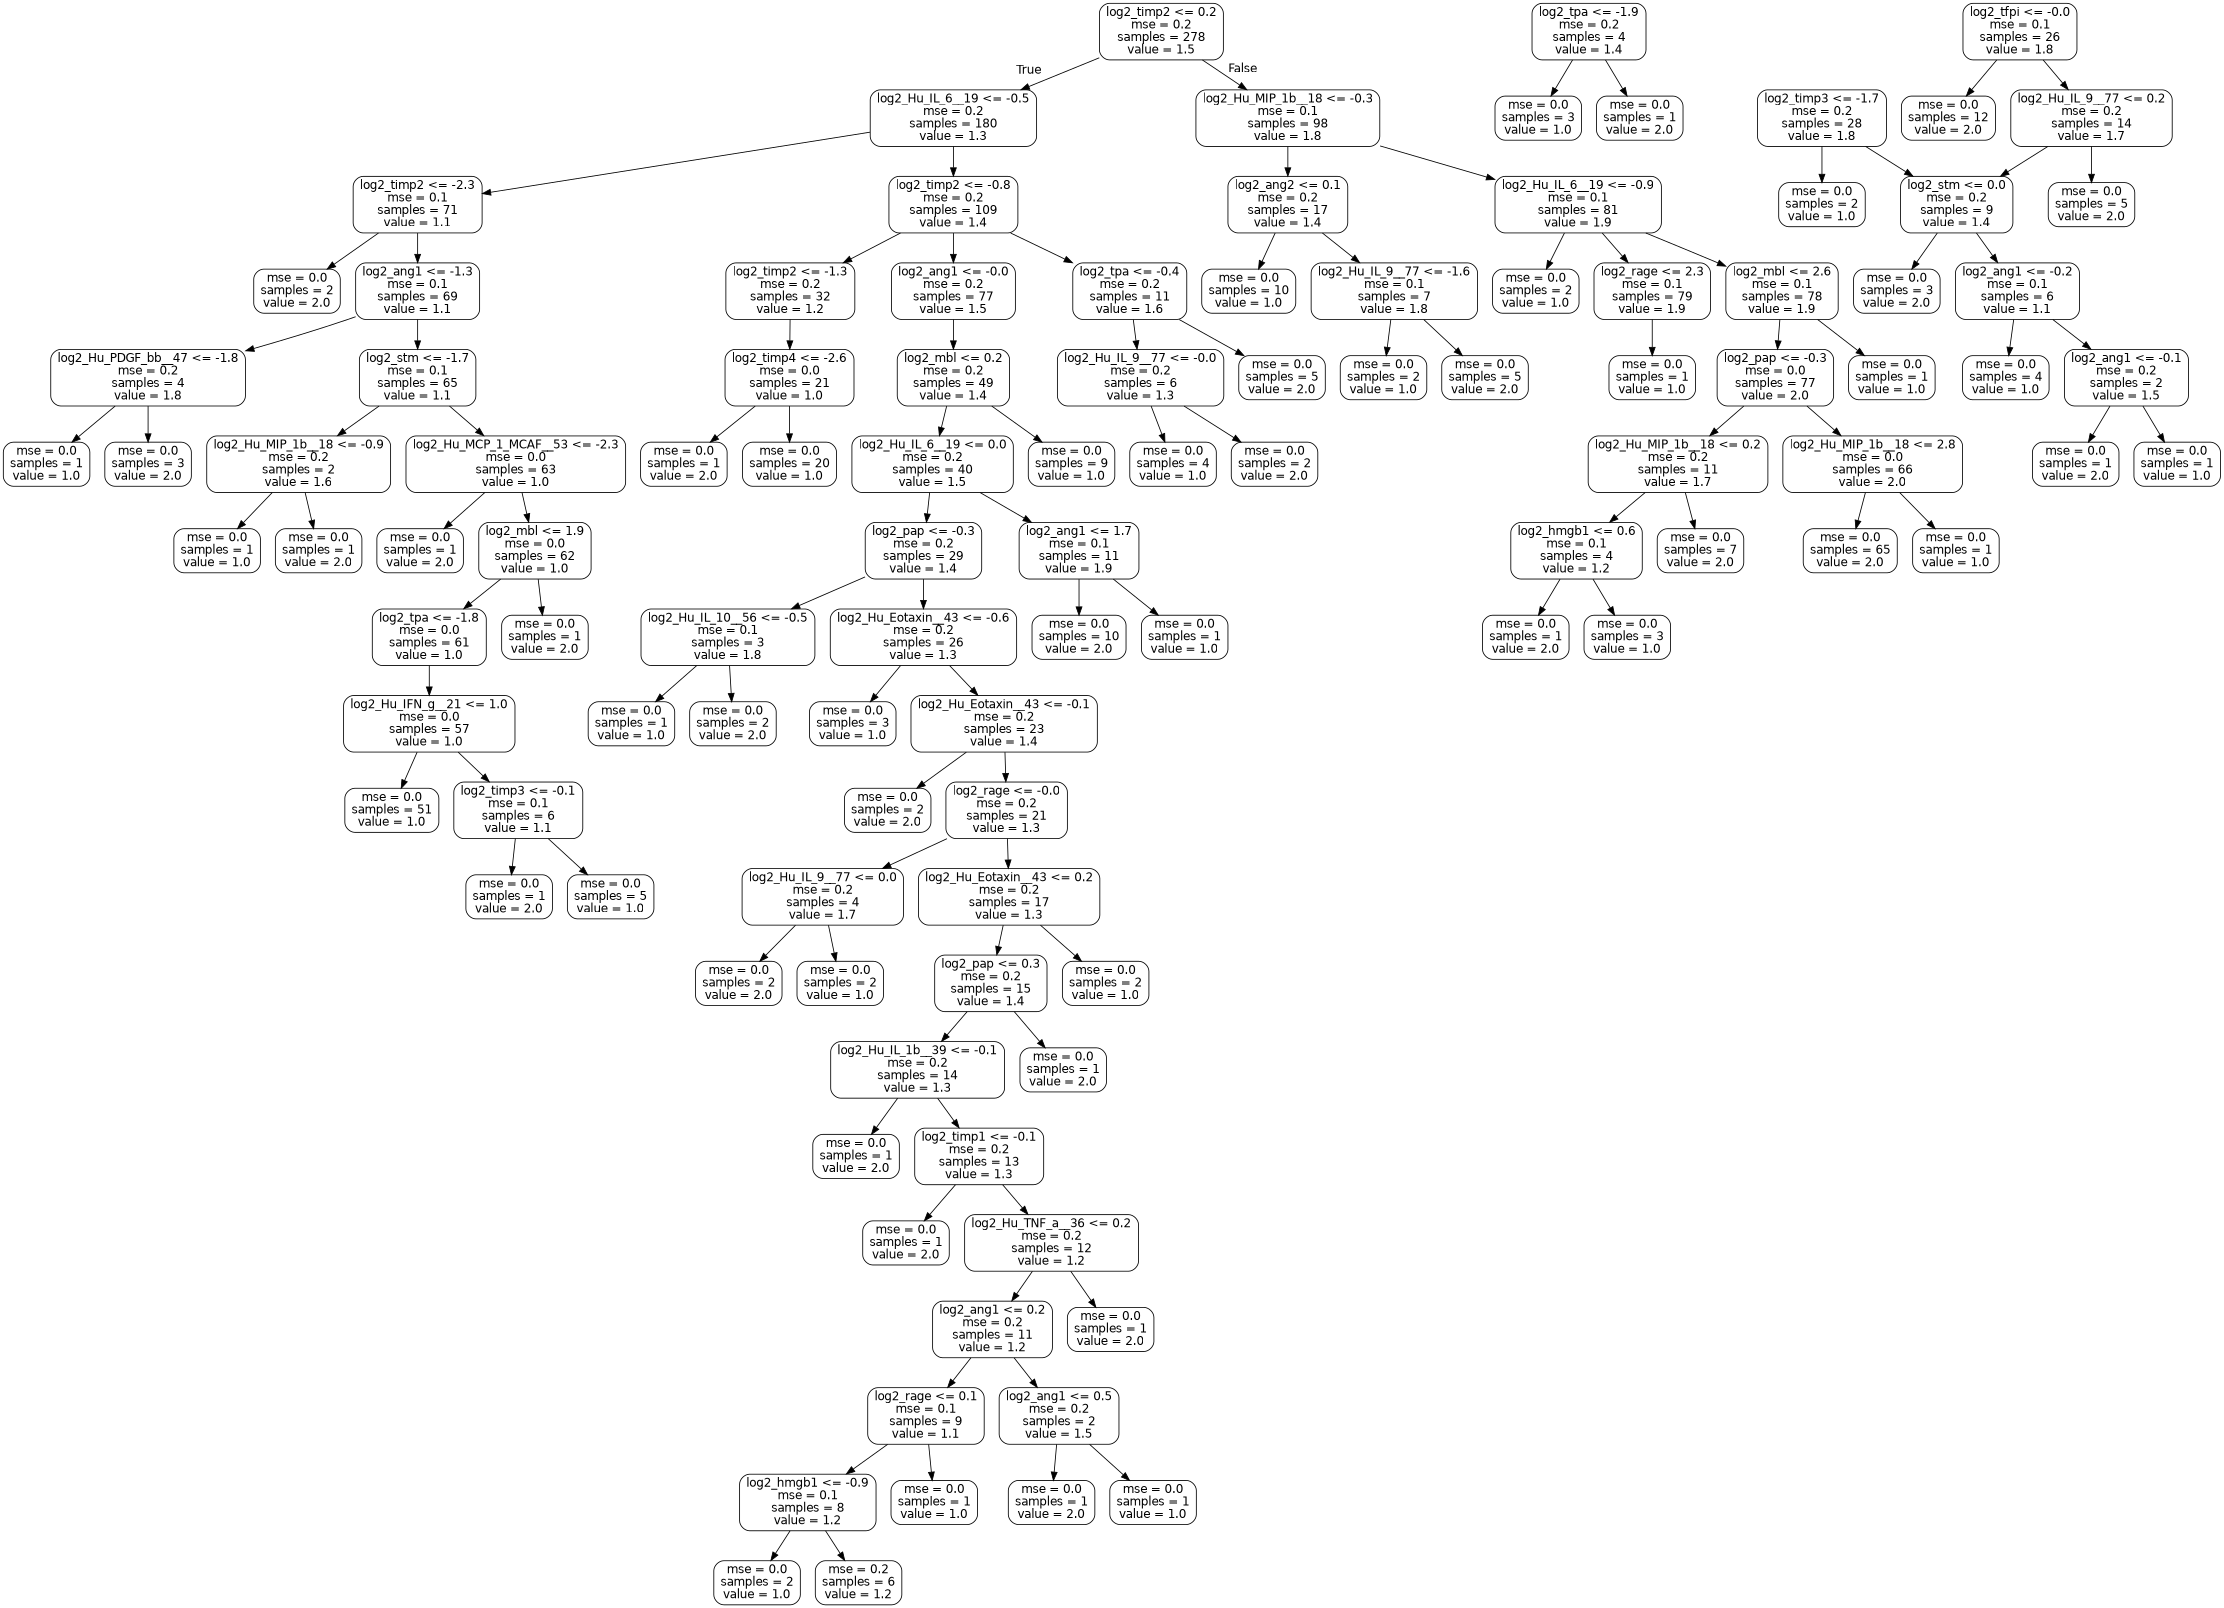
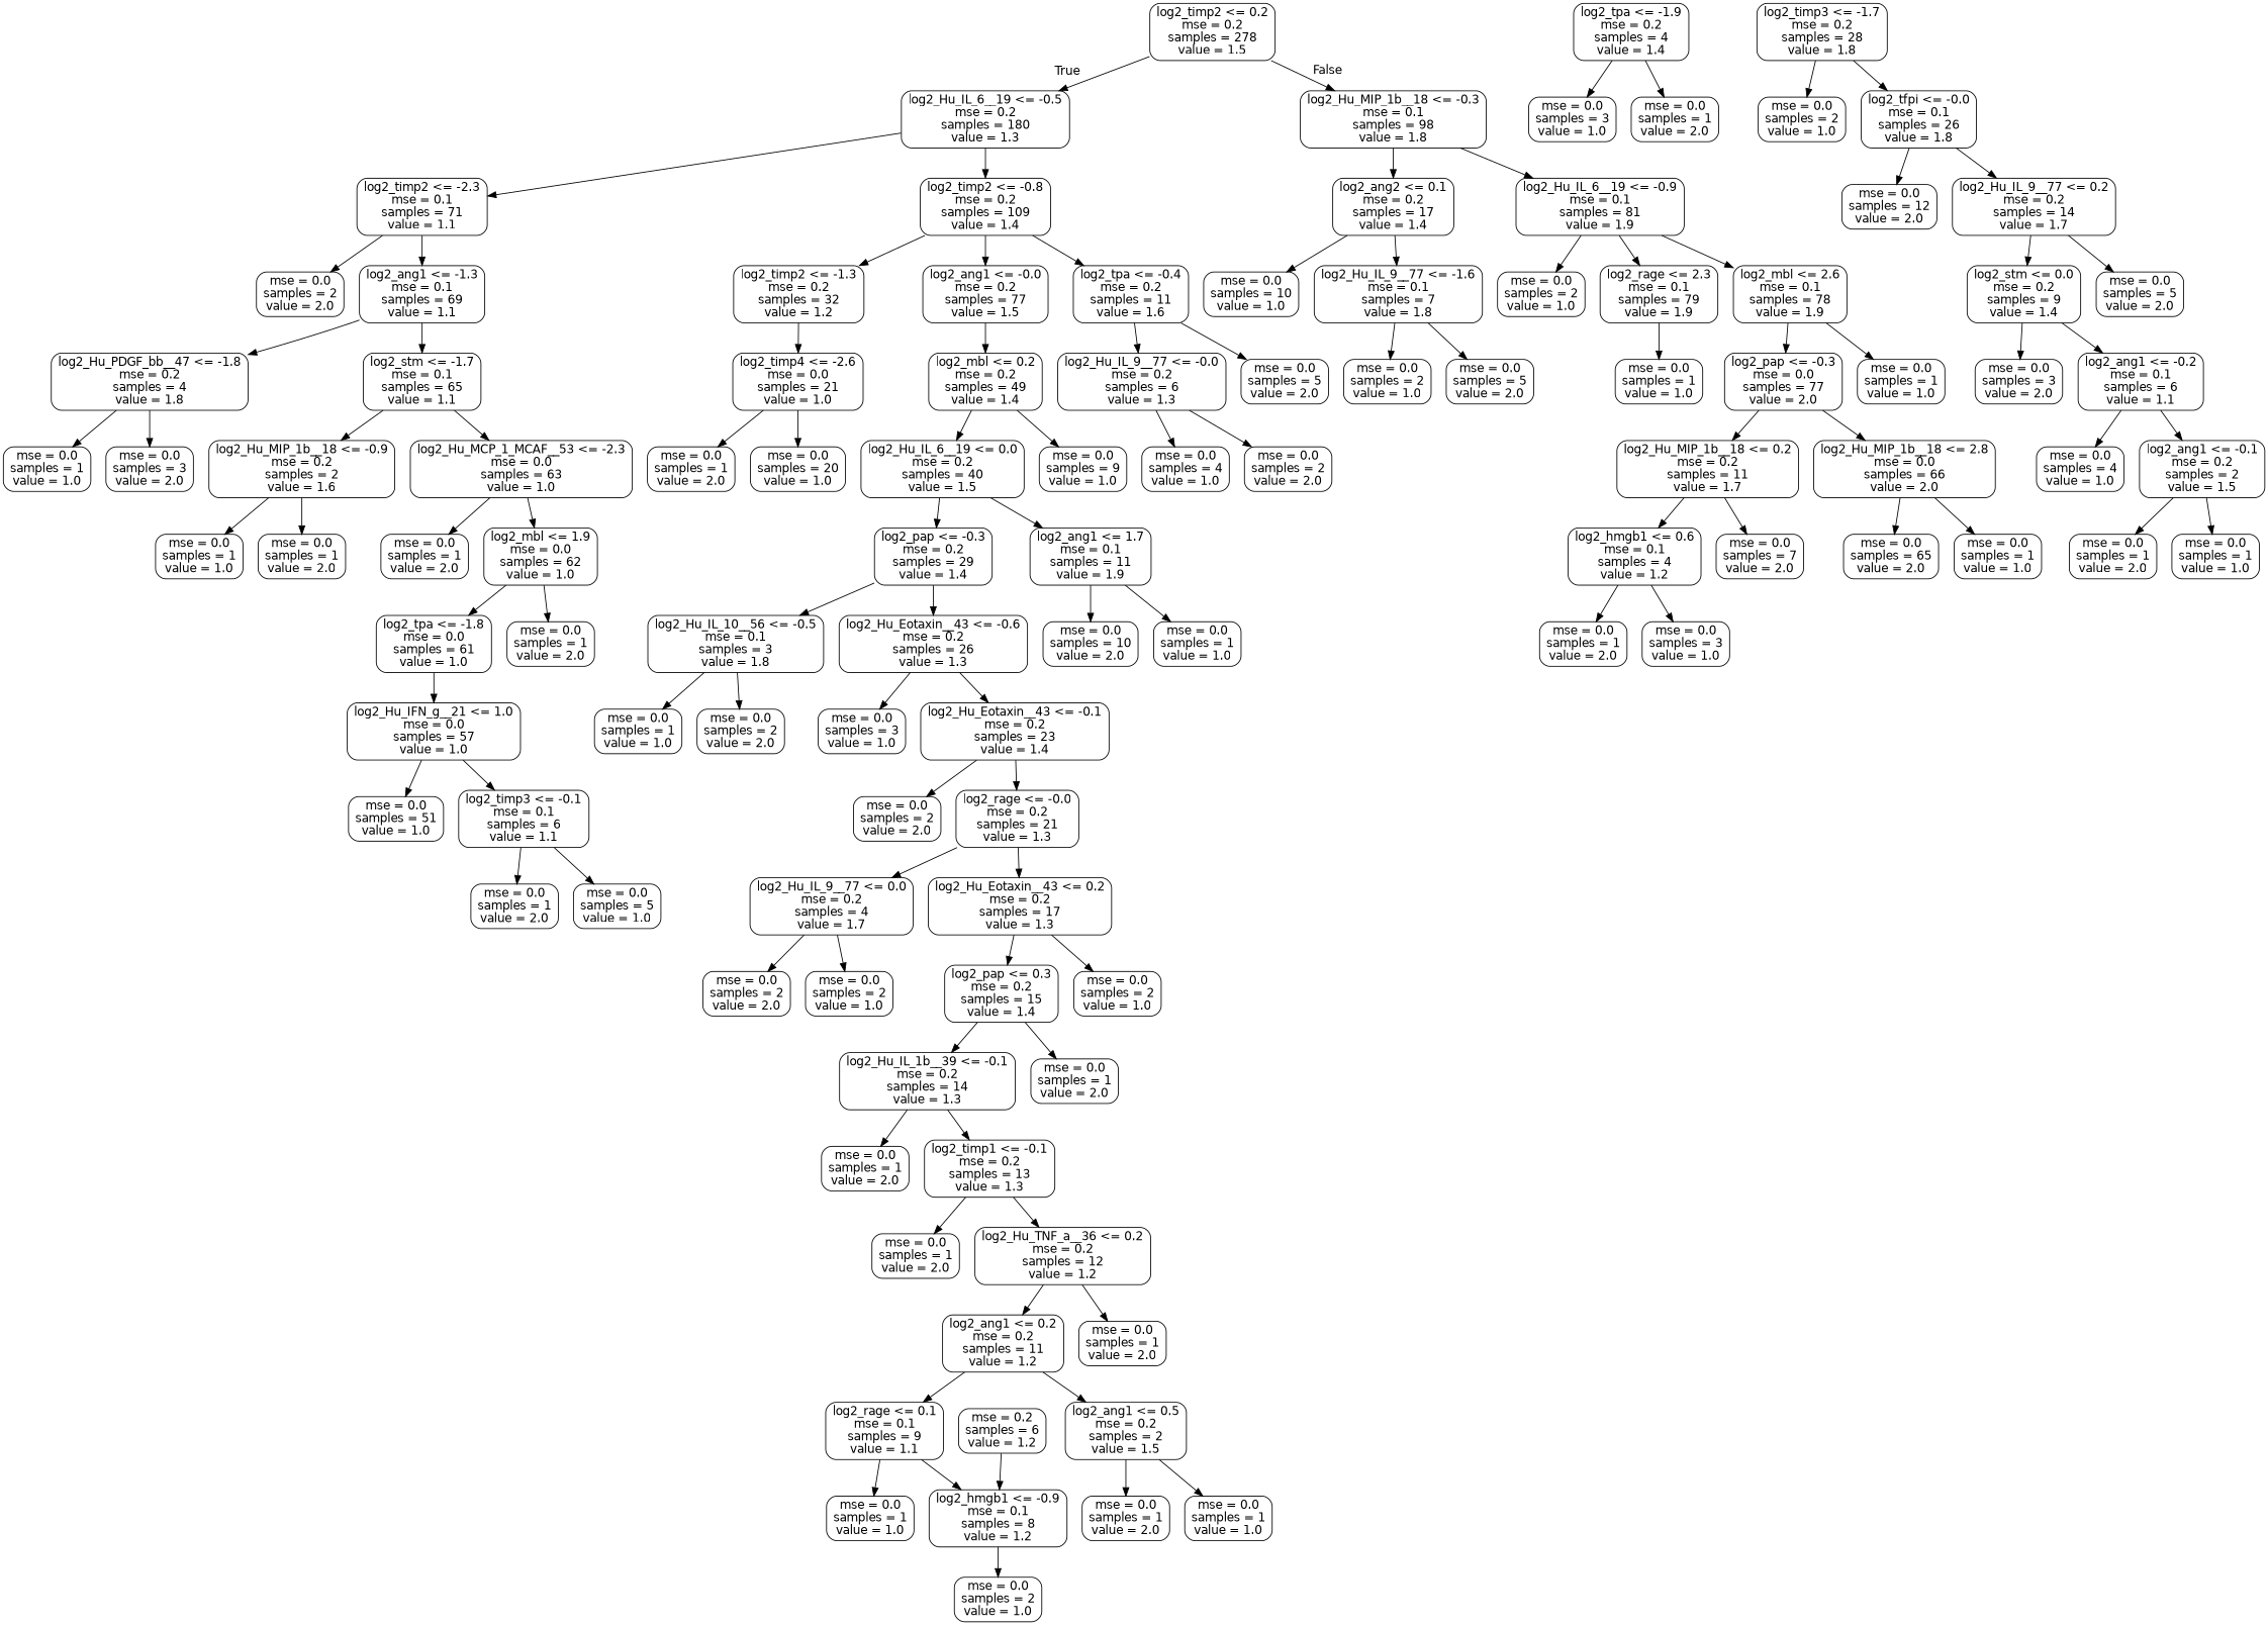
  digraph {
    node [color=black fontname=helvetica shape=box style=rounded]
    edge [fontname=helvetica]
    n1 [label="log2_timp2 <= 0.2\nmse = 0.2\nsamples = 278\nvalue = 1.5"]
    n2 [label="log2_Hu_IL_6__19 <= -0.5\nmse = 0.2\nsamples = 180\nvalue = 1.3"]
    n3 [label="log2_Hu_MIP_1b__18 <= -0.3\nmse = 0.1\nsamples = 98\nvalue = 1.8"]
    n4 [label="log2_timp2 <= -2.3\nmse = 0.1\nsamples = 71\nvalue = 1.1"]
    n5 [label="log2_timp2 <= -0.8\nmse = 0.2\nsamples = 109\nvalue = 1.4"]
    n6 [label="log2_ang2 <= 0.1\nmse = 0.2\nsamples = 17\nvalue = 1.4"]
    n7 [label="log2_Hu_IL_6__19 <= -0.9\nmse = 0.1\nsamples = 81\nvalue = 1.9"]
    n8 [label="mse = 0.0\nsamples = 2\nvalue = 2.0"]
    n9 [label="log2_ang1 <= -1.3\nmse = 0.1\nsamples = 69\nvalue = 1.1"]
    n10 [label="log2_timp2 <= -1.3\nmse = 0.2\nsamples = 32\nvalue = 1.2"]
    n11 [label="log2_ang1 <= -0.0\nmse = 0.2\nsamples = 77\nvalue = 1.5"]
    n12 [label="log2_tpa <= -0.4\nmse = 0.2\nsamples = 11\nvalue = 1.6"]
    n13 [label="log2_Hu_PDGF_bb__47 <= -1.8\nmse = 0.2\nsamples = 4\nvalue = 1.8"]
    n14 [label="log2_stm <= -1.7\nmse = 0.1\nsamples = 65\nvalue = 1.1"]
    n15 [label="mse = 0.0\nsamples = 1\nvalue = 1.0"]
    n16 [label="mse = 0.0\nsamples = 3\nvalue = 2.0"]
    n17 [label="log2_Hu_MIP_1b__18 <= -0.9\nmse = 0.2\nsamples = 2\nvalue = 1.6"]
    n18 [label="log2_Hu_MCP_1_MCAF__53 <= -2.3\nmse = 0.0\nsamples = 63\nvalue = 1.0"]
    n19 [label="mse = 0.0\nsamples = 1\nvalue = 1.0"]
    n20 [label="mse = 0.0\nsamples = 1\nvalue = 2.0"]
    n21 [label="mse = 0.0\nsamples = 1\nvalue = 2.0"]
    n22 [label="log2_mbl <= 1.9\nmse = 0.0\nsamples = 62\nvalue = 1.0"]
    n23 [label="log2_tpa <= -1.8\nmse = 0.0\nsamples = 61\nvalue = 1.0"]
    n24 [label="mse = 0.0\nsamples = 1\nvalue = 2.0"]
    n25 [label="log2_Hu_IFN_g__21 <= 1.0\nmse = 0.0\nsamples = 57\nvalue = 1.0"]
    n26 [label="log2_tpa <= -1.9\nmse = 0.2\nsamples = 4\nvalue = 1.4"]
    n27 [label="mse = 0.0\nsamples = 3\nvalue = 1.0"]
    n28 [label="mse = 0.0\nsamples = 1\nvalue = 2.0"]
    n29 [label="mse = 0.0\nsamples = 51\nvalue = 1.0"]
    n30 [label="log2_timp3 <= -0.1\nmse = 0.1\nsamples = 6\nvalue = 1.1"]
    n31 [label="mse = 0.0\nsamples = 1\nvalue = 2.0"]
    n32 [label="mse = 0.0\nsamples = 5\nvalue = 1.0"]
    n33 [label="log2_timp4 <= -2.6\nmse = 0.0\nsamples = 21\nvalue = 1.0"]
    n34 [label="log2_mbl <= 0.2\nmse = 0.2\nsamples = 49\nvalue = 1.4"]
    n35 [label="log2_Hu_IL_9__77 <= -0.0\nmse = 0.2\nsamples = 6\nvalue = 1.3"]
    n36 [label="mse = 0.0\nsamples = 5\nvalue = 2.0"]
    n37 [label="mse = 0.0\nsamples = 1\nvalue = 2.0"]
    n38 [label="mse = 0.0\nsamples = 20\nvalue = 1.0"]
    n39 [label="mse = 0.0\nsamples = 4\nvalue = 1.0"]
    n40 [label="mse = 0.0\nsamples = 2\nvalue = 2.0"]
    n41 [label="log2_timp3 <= -1.7\nmse = 0.2\nsamples = 28\nvalue = 1.8"]
    n42 [label="mse = 0.0\nsamples = 2\nvalue = 1.0"]
    n43 [label="log2_tfpi <= -0.0\nmse = 0.1\nsamples = 26\nvalue = 1.8"]
    n44 [label="log2_Hu_IL_6__19 <= 0.0\nmse = 0.2\nsamples = 40\nvalue = 1.5"]
    n45 [label="mse = 0.0\nsamples = 9\nvalue = 1.0"]
    n46 [label="mse = 0.0\nsamples = 12\nvalue = 2.0"]
    n47 [label="log2_Hu_IL_9__77 <= 0.2\nmse = 0.2\nsamples = 14\nvalue = 1.7"]
    n48 [label="log2_stm <= 0.0\nmse = 0.2\nsamples = 9\nvalue = 1.4"]
    n49 [label="mse = 0.0\nsamples = 5\nvalue = 2.0"]
    n50 [label="mse = 0.0\nsamples = 3\nvalue = 2.0"]
    n51 [label="log2_ang1 <= -0.2\nmse = 0.1\nsamples = 6\nvalue = 1.1"]
    n52 [label="mse = 0.0\nsamples = 4\nvalue = 1.0"]
    n53 [label="log2_ang1 <= -0.1\nmse = 0.2\nsamples = 2\nvalue = 1.5"]
    n54 [label="mse = 0.0\nsamples = 1\nvalue = 2.0"]
    n55 [label="mse = 0.0\nsamples = 1\nvalue = 1.0"]
    n56 [label="log2_pap <= -0.3\nmse = 0.2\nsamples = 29\nvalue = 1.4"]
    n57 [label="log2_ang1 <= 1.7\nmse = 0.1\nsamples = 11\nvalue = 1.9"]
    n58 [label="log2_Hu_IL_10__56 <= -0.5\nmse = 0.1\nsamples = 3\nvalue = 1.8"]
    n59 [label="log2_Hu_Eotaxin__43 <= -0.6\nmse = 0.2\nsamples = 26\nvalue = 1.3"]
    n60 [label="mse = 0.0\nsamples = 10\nvalue = 2.0"]
    n61 [label="mse = 0.0\nsamples = 1\nvalue = 1.0"]
    n62 [label="mse = 0.0\nsamples = 1\nvalue = 1.0"]
    n63 [label="mse = 0.0\nsamples = 2\nvalue = 2.0"]
    n64 [label="mse = 0.0\nsamples = 3\nvalue = 1.0"]
    n65 [label="log2_Hu_Eotaxin__43 <= -0.1\nmse = 0.2\nsamples = 23\nvalue = 1.4"]
    n66 [label="mse = 0.0\nsamples = 2\nvalue = 2.0"]
    n67 [label="log2_rage <= -0.0\nmse = 0.2\nsamples = 21\nvalue = 1.3"]
    n68 [label="log2_Hu_IL_9__77 <= 0.0\nmse = 0.2\nsamples = 4\nvalue = 1.7"]
    n69 [label="log2_Hu_Eotaxin__43 <= 0.2\nmse = 0.2\nsamples = 17\nvalue = 1.3"]
    n70 [label="mse = 0.0\nsamples = 2\nvalue = 2.0"]
    n71 [label="mse = 0.0\nsamples = 2\nvalue = 1.0"]
    n72 [label="log2_pap <= 0.3\nmse = 0.2\nsamples = 15\nvalue = 1.4"]
    n73 [label="mse = 0.0\nsamples = 2\nvalue = 1.0"]
    n74 [label="log2_Hu_IL_1b__39 <= -0.1\nmse = 0.2\nsamples = 14\nvalue = 1.3"]
    n75 [label="mse = 0.0\nsamples = 1\nvalue = 2.0"]
    n76 [label="mse = 0.0\nsamples = 1\nvalue = 2.0"]
    n77 [label="log2_timp1 <= -0.1\nmse = 0.2\nsamples = 13\nvalue = 1.3"]
    n78 [label="mse = 0.0\nsamples = 1\nvalue = 2.0"]
    n79 [label="log2_Hu_TNF_a__36 <= 0.2\nmse = 0.2\nsamples = 12\nvalue = 1.2"]
    n80 [label="log2_ang1 <= 0.2\nmse = 0.2\nsamples = 11\nvalue = 1.2"]
    n81 [label="mse = 0.0\nsamples = 1\nvalue = 2.0"]
    n82 [label="log2_rage <= 0.1\nmse = 0.1\nsamples = 9\nvalue = 1.1"]
    n83 [label="log2_ang1 <= 0.5\nmse = 0.2\nsamples = 2\nvalue = 1.5"]
    n84 [label="log2_hmgb1 <= -0.9\nmse = 0.1\nsamples = 8\nvalue = 1.2"]
    n85 [label="mse = 0.0\nsamples = 1\nvalue = 1.0"]
    n86 [label="mse = 0.0\nsamples = 1\nvalue = 2.0"]
    n87 [label="mse = 0.0\nsamples = 1\nvalue = 1.0"]
    n88 [label="mse = 0.0\nsamples = 2\nvalue = 1.0"]
    n89 [label="mse = 0.2\nsamples = 6\nvalue = 1.2"]
    n90 [label="mse = 0.0\nsamples = 10\nvalue = 1.0"]
    n91 [label="log2_Hu_IL_9__77 <= -1.6\nmse = 0.1\nsamples = 7\nvalue = 1.8"]
    n92 [label="mse = 0.0\nsamples = 2\nvalue = 1.0"]
    n93 [label="log2_rage <= 2.3\nmse = 0.1\nsamples = 79\nvalue = 1.9"]
    n94 [label="log2_mbl <= 2.6\nmse = 0.1\nsamples = 78\nvalue = 1.9"]
    n95 [label="mse = 0.0\nsamples = 2\nvalue = 1.0"]
    n96 [label="mse = 0.0\nsamples = 5\nvalue = 2.0"]
    n97 [label="mse = 0.0\nsamples = 1\nvalue = 1.0"]
    n98 [label="log2_pap <= -0.3\nmse = 0.0\nsamples = 77\nvalue = 2.0"]
    n99 [label="mse = 0.0\nsamples = 1\nvalue = 1.0"]
    n100 [label="log2_Hu_MIP_1b__18 <= 0.2\nmse = 0.2\nsamples = 11\nvalue = 1.7"]
    n101 [label="log2_Hu_MIP_1b__18 <= 2.8\nmse = 0.0\nsamples = 66\nvalue = 2.0"]
    n102 [label="log2_hmgb1 <= 0.6\nmse = 0.1\nsamples = 4\nvalue = 1.2"]
    n103 [label="mse = 0.0\nsamples = 7\nvalue = 2.0"]
    n104 [label="mse = 0.0\nsamples = 65\nvalue = 2.0"]
    n105 [label="mse = 0.0\nsamples = 1\nvalue = 1.0"]
    n106 [label="mse = 0.0\nsamples = 1\nvalue = 2.0"]
    n107 [label="mse = 0.0\nsamples = 3\nvalue = 1.0"]
    n1 -> n2 [headlabel=True labelangle=45 labeldistance=2.5]
    n1 -> n3 [headlabel=False labelangle=-45 labeldistance=2.5]
    n2 -> n4
    n2 -> n5
    n3 -> n6
    n3 -> n7
    n4 -> n8
    n4 -> n9
    n5 -> n10
    n5 -> n11
    n5 -> n12
    n6 -> n90
    n6 -> n91
    n7 -> n92
    n7 -> n93
    n7 -> n94
    n9 -> n13
    n9 -> n14
    n10 -> n33
    n11 -> n34
    n12 -> n35
    n12 -> n36
    n13 -> n15
    n13 -> n16
    n14 -> n17
    n14 -> n18
    n17 -> n19
    n17 -> n20
    n18 -> n21
    n18 -> n22
    n22 -> n23
    n22 -> n24
    n23 -> n25
    n25 -> n29
    n25 -> n30
    n26 -> n27
    n26 -> n28
    n30 -> n31
    n30 -> n32
    n33 -> n37
    n33 -> n38
    n34 -> n44
    n34 -> n45
    n35 -> n39
    n35 -> n40
    n41 -> n42
-   n41 -> n48
+   n41 -> n43
    n43 -> n46
    n43 -> n47
    n44 -> n56
    n44 -> n57
    n47 -> n48
    n47 -> n49
    n48 -> n50
    n48 -> n51
    n51 -> n52
    n51 -> n53
    n53 -> n54
    n53 -> n55
    n56 -> n58
    n56 -> n59
    n57 -> n60
    n57 -> n61
    n58 -> n62
    n58 -> n63
    n59 -> n64
    n59 -> n65
    n65 -> n66
    n65 -> n67
    n67 -> n68
    n67 -> n69
    n68 -> n70
    n68 -> n71
    n69 -> n72
    n69 -> n73
    n72 -> n74
    n72 -> n75
    n74 -> n76
    n74 -> n77
    n77 -> n78
    n77 -> n79
    n79 -> n80
    n79 -> n81
    n80 -> n82
    n80 -> n83
    n82 -> n84
    n82 -> n85
    n83 -> n86
    n83 -> n87
    n84 -> n88
-   n84 -> n89
+   n89 -> n84
    n91 -> n95
    n91 -> n96
    n93 -> n97
    n94 -> n98
    n94 -> n99
    n98 -> n100
    n98 -> n101
    n100 -> n102
    n100 -> n103
    n101 -> n104
    n101 -> n105
    n102 -> n106
    n102 -> n107
  }
